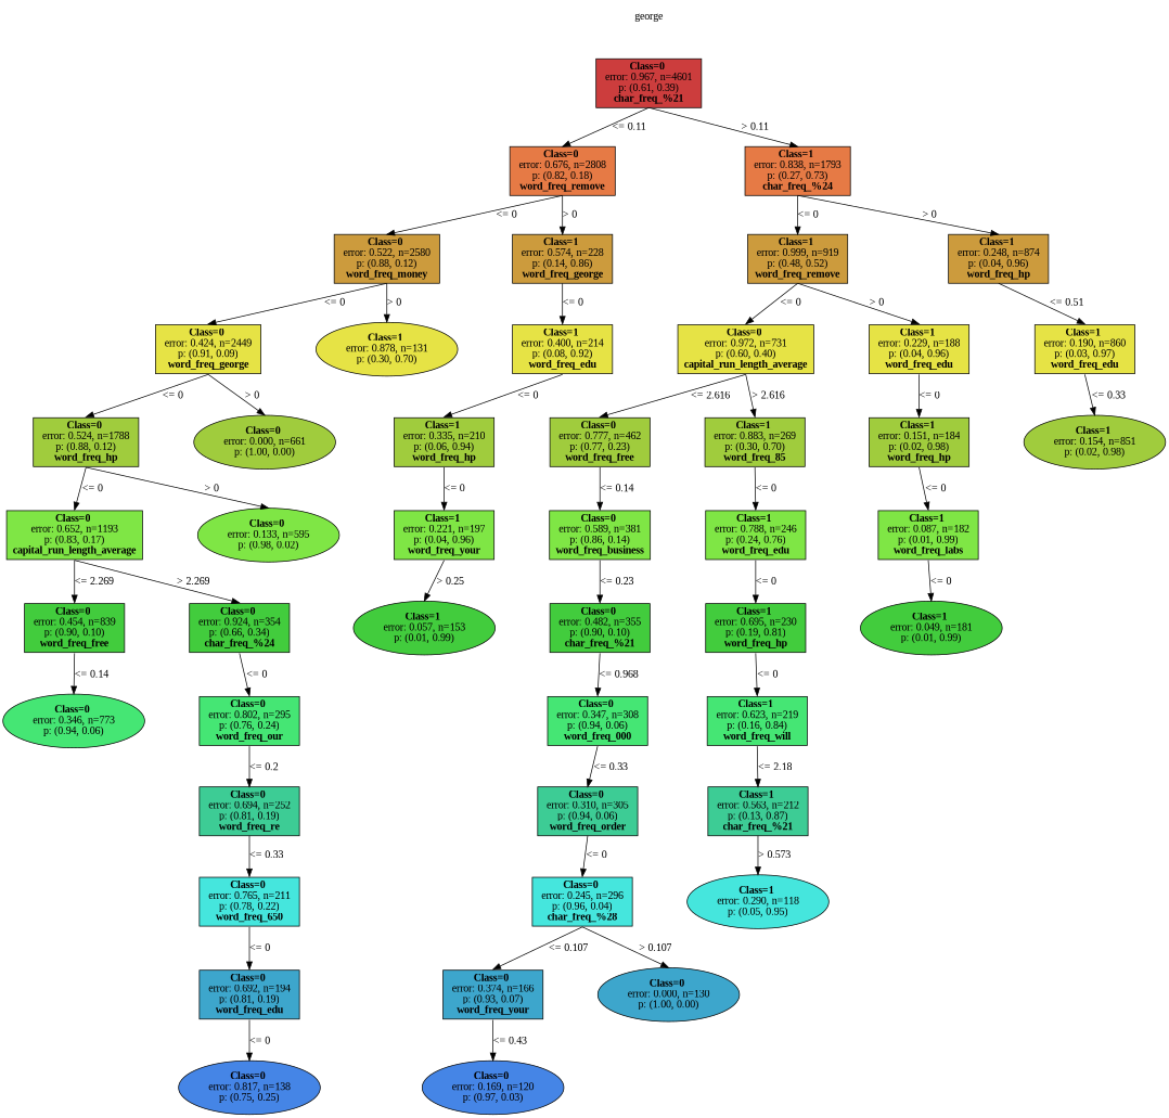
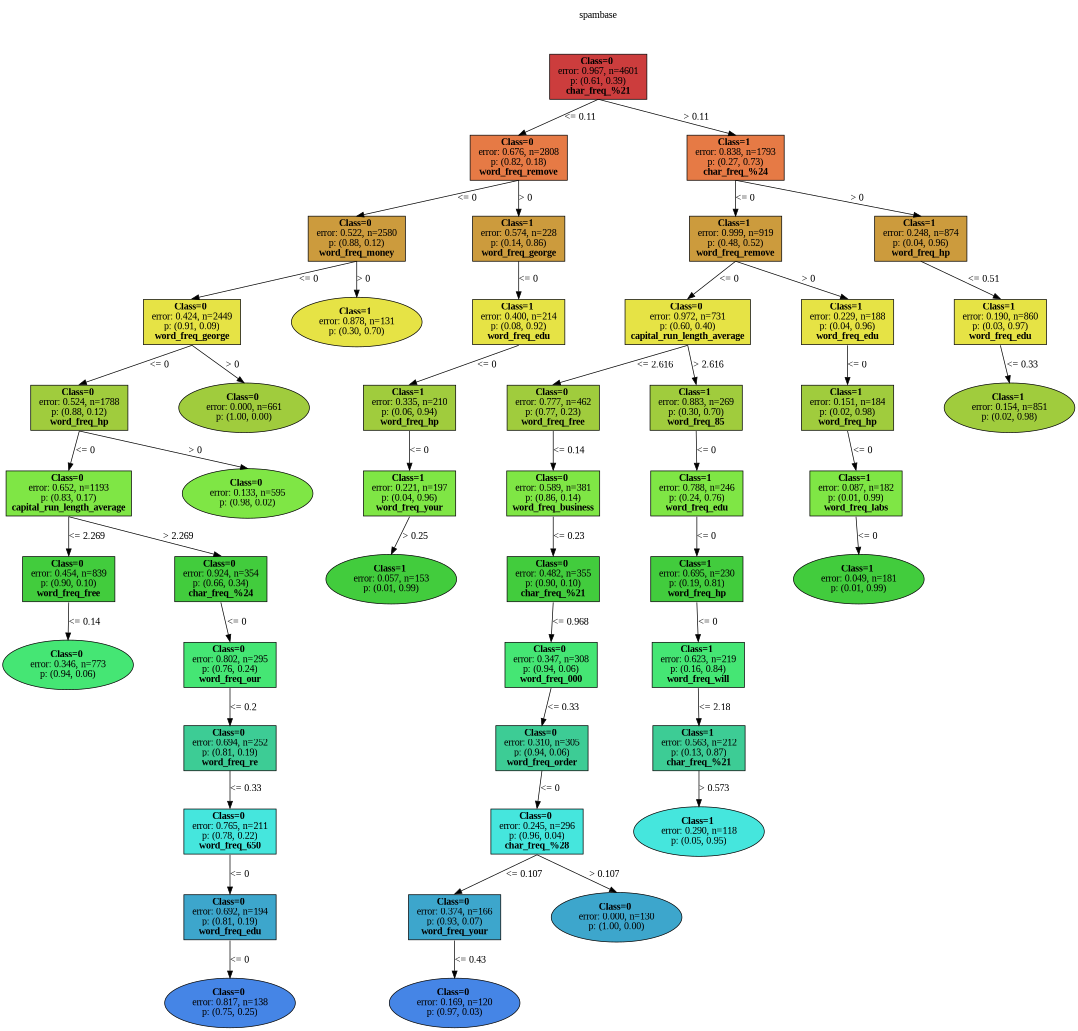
  digraph {
    nodesep=1
    ranksep=0.5
    splines=false
    fontname="Liberation Serif"
    node [color=black fillcolor="0.218 0.7 0.800" fontname="Liberation Serif" shape=rect style=filled]
    edge [fontname="Liberation Serif" headport=n tailport=s]
-   n1 [fillcolor=white label=george shape=plaintext]
+   n1 [fillcolor=white label=spambase shape=plaintext]
    n2 [fillcolor="0.000 0.7 0.800" label=<<b> Class=0 </b> <br/> error: 0.967, n=4601 <br/> p: (0.61, 0.39) <br/><b>char_freq_%21</b>>]
    n3 [fillcolor="0.055 0.7 0.900" label=<<b> Class=0 </b> <br/> error: 0.676, n=2808 <br/> p: (0.82, 0.18) <br/><b>word_freq_remove</b>>]
    n4 [fillcolor="0.055 0.7 0.900" label=<<b> Class=1 </b> <br/> error: 0.838, n=1793 <br/> p: (0.27, 0.73) <br/><b>char_freq_%24</b>>]
    n5 [fillcolor="0.109 0.7 0.800" label=<<b> Class=0 </b> <br/> error: 0.522, n=2580 <br/> p: (0.88, 0.12) <br/><b>word_freq_money</b>>]
    n6 [fillcolor="0.109 0.7 0.800" label=<<b> Class=1 </b> <br/> error: 0.574, n=228 <br/> p: (0.14, 0.86) <br/><b>word_freq_george</b>>]
    n7 [fillcolor="0.164 0.7 0.900" label=<<b> Class=0 </b> <br/> error: 0.424, n=2449 <br/> p: (0.91, 0.09) <br/><b>word_freq_george</b>>]
    n8 [fillcolor="0.164 0.7 0.900" label=<<b> Class=1 </b> <br/> error: 0.878, n=131 <br/> p: (0.30, 0.70) > shape=oval]
    n9 [label=<<b> Class=0 </b> <br/> error: 0.524, n=1788 <br/> p: (0.88, 0.12) <br/><b>word_freq_hp</b>>]
    n10 [label=<<b> Class=0 </b> <br/> error: 0.000, n=661 <br/> p: (1.00, 0.00) > shape=oval]
    n11 [fillcolor="0.273 0.7 0.900" label=<<b> Class=0 </b> <br/> error: 0.652, n=1193 <br/> p: (0.83, 0.17) <br/><b>capital_run_length_average</b>>]
    n12 [fillcolor="0.273 0.7 0.900" label=<<b> Class=0 </b> <br/> error: 0.133, n=595 <br/> p: (0.98, 0.02) > shape=oval]
    n13 [fillcolor="0.327 0.7 0.800" label=<<b> Class=0 </b> <br/> error: 0.454, n=839 <br/> p: (0.90, 0.10) <br/><b>word_freq_free</b>>]
    n14 [fillcolor="0.327 0.7 0.800" label=<<b> Class=0 </b> <br/> error: 0.924, n=354 <br/> p: (0.66, 0.34) <br/><b>char_freq_%24</b>>]
    n15 [fillcolor="0.382 0.7 0.900" label=<<b> Class=0 </b> <br/> error: 0.346, n=773 <br/> p: (0.94, 0.06) > shape=oval]
    n16 [fillcolor="0.382 0.7 0.900" label=<<b> Class=0 </b> <br/> error: 0.802, n=295 <br/> p: (0.76, 0.24) <br/><b>word_freq_our</b>>]
    n17 [fillcolor="0.436 0.7 0.800" label=<<b> Class=0 </b> <br/> error: 0.694, n=252 <br/> p: (0.81, 0.19) <br/><b>word_freq_re</b>>]
    n18 [fillcolor="0.491 0.7 0.900" label=<<b> Class=0 </b> <br/> error: 0.765, n=211 <br/> p: (0.78, 0.22) <br/><b>word_freq_650</b>>]
    n19 [fillcolor="0.545 0.7 0.800" label=<<b> Class=0 </b> <br/> error: 0.692, n=194 <br/> p: (0.81, 0.19) <br/><b>word_freq_edu</b>>]
    n20 [fillcolor="0.600 0.7 0.900" label=<<b> Class=0 </b> <br/> error: 0.817, n=138 <br/> p: (0.75, 0.25) > shape=oval]
    n21 [fillcolor="0.164 0.7 0.900" label=<<b> Class=1 </b> <br/> error: 0.400, n=214 <br/> p: (0.08, 0.92) <br/><b>word_freq_edu</b>>]
    n22 [label=<<b> Class=1 </b> <br/> error: 0.335, n=210 <br/> p: (0.06, 0.94) <br/><b>word_freq_hp</b>>]
    n23 [fillcolor="0.273 0.7 0.900" label=<<b> Class=1 </b> <br/> error: 0.221, n=197 <br/> p: (0.04, 0.96) <br/><b>word_freq_your</b>>]
    n24 [fillcolor="0.327 0.7 0.800" label=<<b> Class=1 </b> <br/> error: 0.057, n=153 <br/> p: (0.01, 0.99) > shape=oval]
    n25 [fillcolor="0.109 0.7 0.800" label=<<b> Class=1 </b> <br/> error: 0.999, n=919 <br/> p: (0.48, 0.52) <br/><b>word_freq_remove</b>>]
    n26 [fillcolor="0.109 0.7 0.800" label=<<b> Class=1 </b> <br/> error: 0.248, n=874 <br/> p: (0.04, 0.96) <br/><b>word_freq_hp</b>>]
    n27 [fillcolor="0.164 0.7 0.900" label=<<b> Class=0 </b> <br/> error: 0.972, n=731 <br/> p: (0.60, 0.40) <br/><b>capital_run_length_average</b>>]
    n28 [fillcolor="0.164 0.7 0.900" label=<<b> Class=1 </b> <br/> error: 0.229, n=188 <br/> p: (0.04, 0.96) <br/><b>word_freq_edu</b>>]
    n29 [label=<<b> Class=0 </b> <br/> error: 0.777, n=462 <br/> p: (0.77, 0.23) <br/><b>word_freq_free</b>>]
    n30 [label=<<b> Class=1 </b> <br/> error: 0.883, n=269 <br/> p: (0.30, 0.70) <br/><b>word_freq_85</b>>]
    n31 [fillcolor="0.273 0.7 0.900" label=<<b> Class=0 </b> <br/> error: 0.589, n=381 <br/> p: (0.86, 0.14) <br/><b>word_freq_business</b>>]
    n32 [fillcolor="0.327 0.7 0.800" label=<<b> Class=0 </b> <br/> error: 0.482, n=355 <br/> p: (0.90, 0.10) <br/><b>char_freq_%21</b>>]
    n33 [fillcolor="0.382 0.7 0.900" label=<<b> Class=0 </b> <br/> error: 0.347, n=308 <br/> p: (0.94, 0.06) <br/><b>word_freq_000</b>>]
    n34 [fillcolor="0.436 0.7 0.800" label=<<b> Class=0 </b> <br/> error: 0.310, n=305 <br/> p: (0.94, 0.06) <br/><b>word_freq_order</b>>]
    n35 [fillcolor="0.491 0.7 0.900" label=<<b> Class=0 </b> <br/> error: 0.245, n=296 <br/> p: (0.96, 0.04) <br/><b>char_freq_%28</b>>]
    n36 [fillcolor="0.545 0.7 0.800" label=<<b> Class=0 </b> <br/> error: 0.374, n=166 <br/> p: (0.93, 0.07) <br/><b>word_freq_your</b>>]
    n37 [fillcolor="0.545 0.7 0.800" label=<<b> Class=0 </b> <br/> error: 0.000, n=130 <br/> p: (1.00, 0.00) > shape=oval]
    n38 [fillcolor="0.600 0.7 0.900" label=<<b> Class=0 </b> <br/> error: 0.169, n=120 <br/> p: (0.97, 0.03) > shape=oval]
    n39 [fillcolor="0.273 0.7 0.900" label=<<b> Class=1 </b> <br/> error: 0.788, n=246 <br/> p: (0.24, 0.76) <br/><b>word_freq_edu</b>>]
    n40 [fillcolor="0.327 0.7 0.800" label=<<b> Class=1 </b> <br/> error: 0.695, n=230 <br/> p: (0.19, 0.81) <br/><b>word_freq_hp</b>>]
    n41 [fillcolor="0.382 0.7 0.900" label=<<b> Class=1 </b> <br/> error: 0.623, n=219 <br/> p: (0.16, 0.84) <br/><b>word_freq_will</b>>]
    n42 [fillcolor="0.436 0.7 0.800" label=<<b> Class=1 </b> <br/> error: 0.563, n=212 <br/> p: (0.13, 0.87) <br/><b>char_freq_%21</b>>]
    n43 [fillcolor="0.491 0.7 0.900" label=<<b> Class=1 </b> <br/> error: 0.290, n=118 <br/> p: (0.05, 0.95) > shape=oval]
    n44 [label=<<b> Class=1 </b> <br/> error: 0.151, n=184 <br/> p: (0.02, 0.98) <br/><b>word_freq_hp</b>>]
    n45 [fillcolor="0.273 0.7 0.900" label=<<b> Class=1 </b> <br/> error: 0.087, n=182 <br/> p: (0.01, 0.99) <br/><b>word_freq_labs</b>>]
    n46 [fillcolor="0.327 0.7 0.800" label=<<b> Class=1 </b> <br/> error: 0.049, n=181 <br/> p: (0.01, 0.99) > shape=oval]
    n47 [fillcolor="0.164 0.7 0.900" label=<<b> Class=1 </b> <br/> error: 0.190, n=860 <br/> p: (0.03, 0.97) <br/><b>word_freq_edu</b>>]
    n48 [label=<<b> Class=1 </b> <br/> error: 0.154, n=851 <br/> p: (0.02, 0.98) > shape=oval]
    n1 -> n2 [style=invis]
    n2 -> n3 [label="<= 0.11"]
    n2 -> n4 [label="> 0.11"]
    n3 -> n5 [label="<= 0"]
    n3 -> n6 [label="> 0"]
    n4 -> n25 [label="<= 0"]
    n4 -> n26 [label="> 0"]
    n5 -> n7 [label="<= 0"]
    n5 -> n8 [label="> 0"]
    n6 -> n21 [label="<= 0"]
    n7 -> n9 [label="<= 0"]
    n7 -> n10 [label="> 0"]
    n9 -> n11 [label="<= 0"]
    n9 -> n12 [label="> 0"]
    n11 -> n13 [label="<= 2.269"]
    n11 -> n14 [label="> 2.269"]
    n13 -> n15 [label="<= 0.14"]
    n14 -> n16 [label="<= 0"]
    n16 -> n17 [label="<= 0.2"]
    n17 -> n18 [label="<= 0.33"]
    n18 -> n19 [label="<= 0"]
    n19 -> n20 [label="<= 0"]
    n21 -> n22 [label="<= 0"]
    n22 -> n23 [label="<= 0"]
    n23 -> n24 [label="> 0.25"]
    n25 -> n27 [label="<= 0"]
    n25 -> n28 [label="> 0"]
    n26 -> n47 [label="<= 0.51"]
    n27 -> n29 [label="<= 2.616"]
    n27 -> n30 [label="> 2.616"]
    n28 -> n44 [label="<= 0"]
    n29 -> n31 [label="<= 0.14"]
    n30 -> n39 [label="<= 0"]
    n31 -> n32 [label="<= 0.23"]
    n32 -> n33 [label="<= 0.968"]
    n33 -> n34 [label="<= 0.33"]
    n34 -> n35 [label="<= 0"]
    n35 -> n36 [label="<= 0.107"]
    n35 -> n37 [label="> 0.107"]
    n36 -> n38 [label="<= 0.43"]
    n39 -> n40 [label="<= 0"]
    n40 -> n41 [label="<= 0"]
    n41 -> n42 [label="<= 2.18"]
    n42 -> n43 [label="> 0.573"]
    n44 -> n45 [label="<= 0"]
    n45 -> n46 [label="<= 0"]
    n47 -> n48 [label="<= 0.33"]
  }
